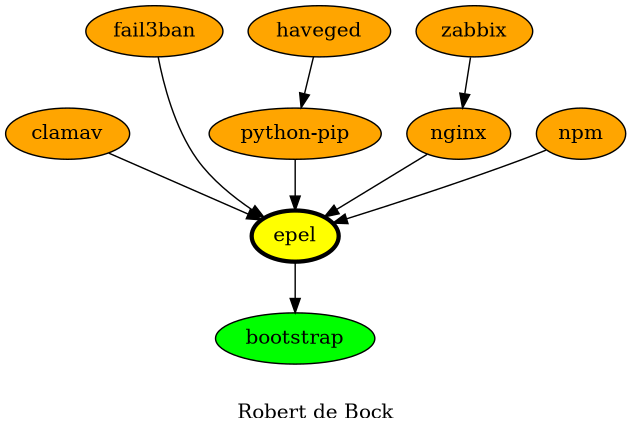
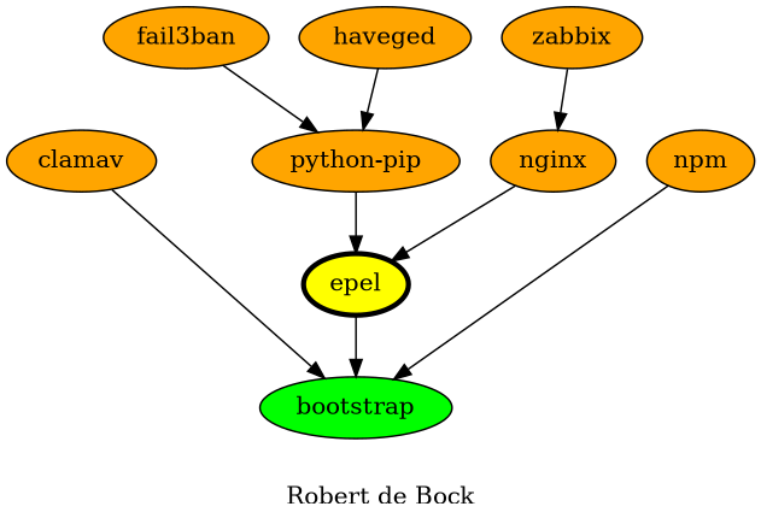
  digraph {
    label="Robert de Bock"
    node [fillcolor=orange style=filled]
    bootstrap [fillcolor=green]
    epel [fillcolor=yellow penwidth=3]
    clamav
    n4 [label=fail3ban]
    haveged
    "python-pip"
    nginx
    npm
    zabbix
    epel -> bootstrap
-   clamav -> epel
-   n4 -> epel
+   clamav -> bootstrap
+   n4 -> "python-pip"
    haveged -> "python-pip"
    "python-pip" -> epel
    nginx -> epel
-   npm -> epel
+   npm -> bootstrap
    zabbix -> nginx
  }
